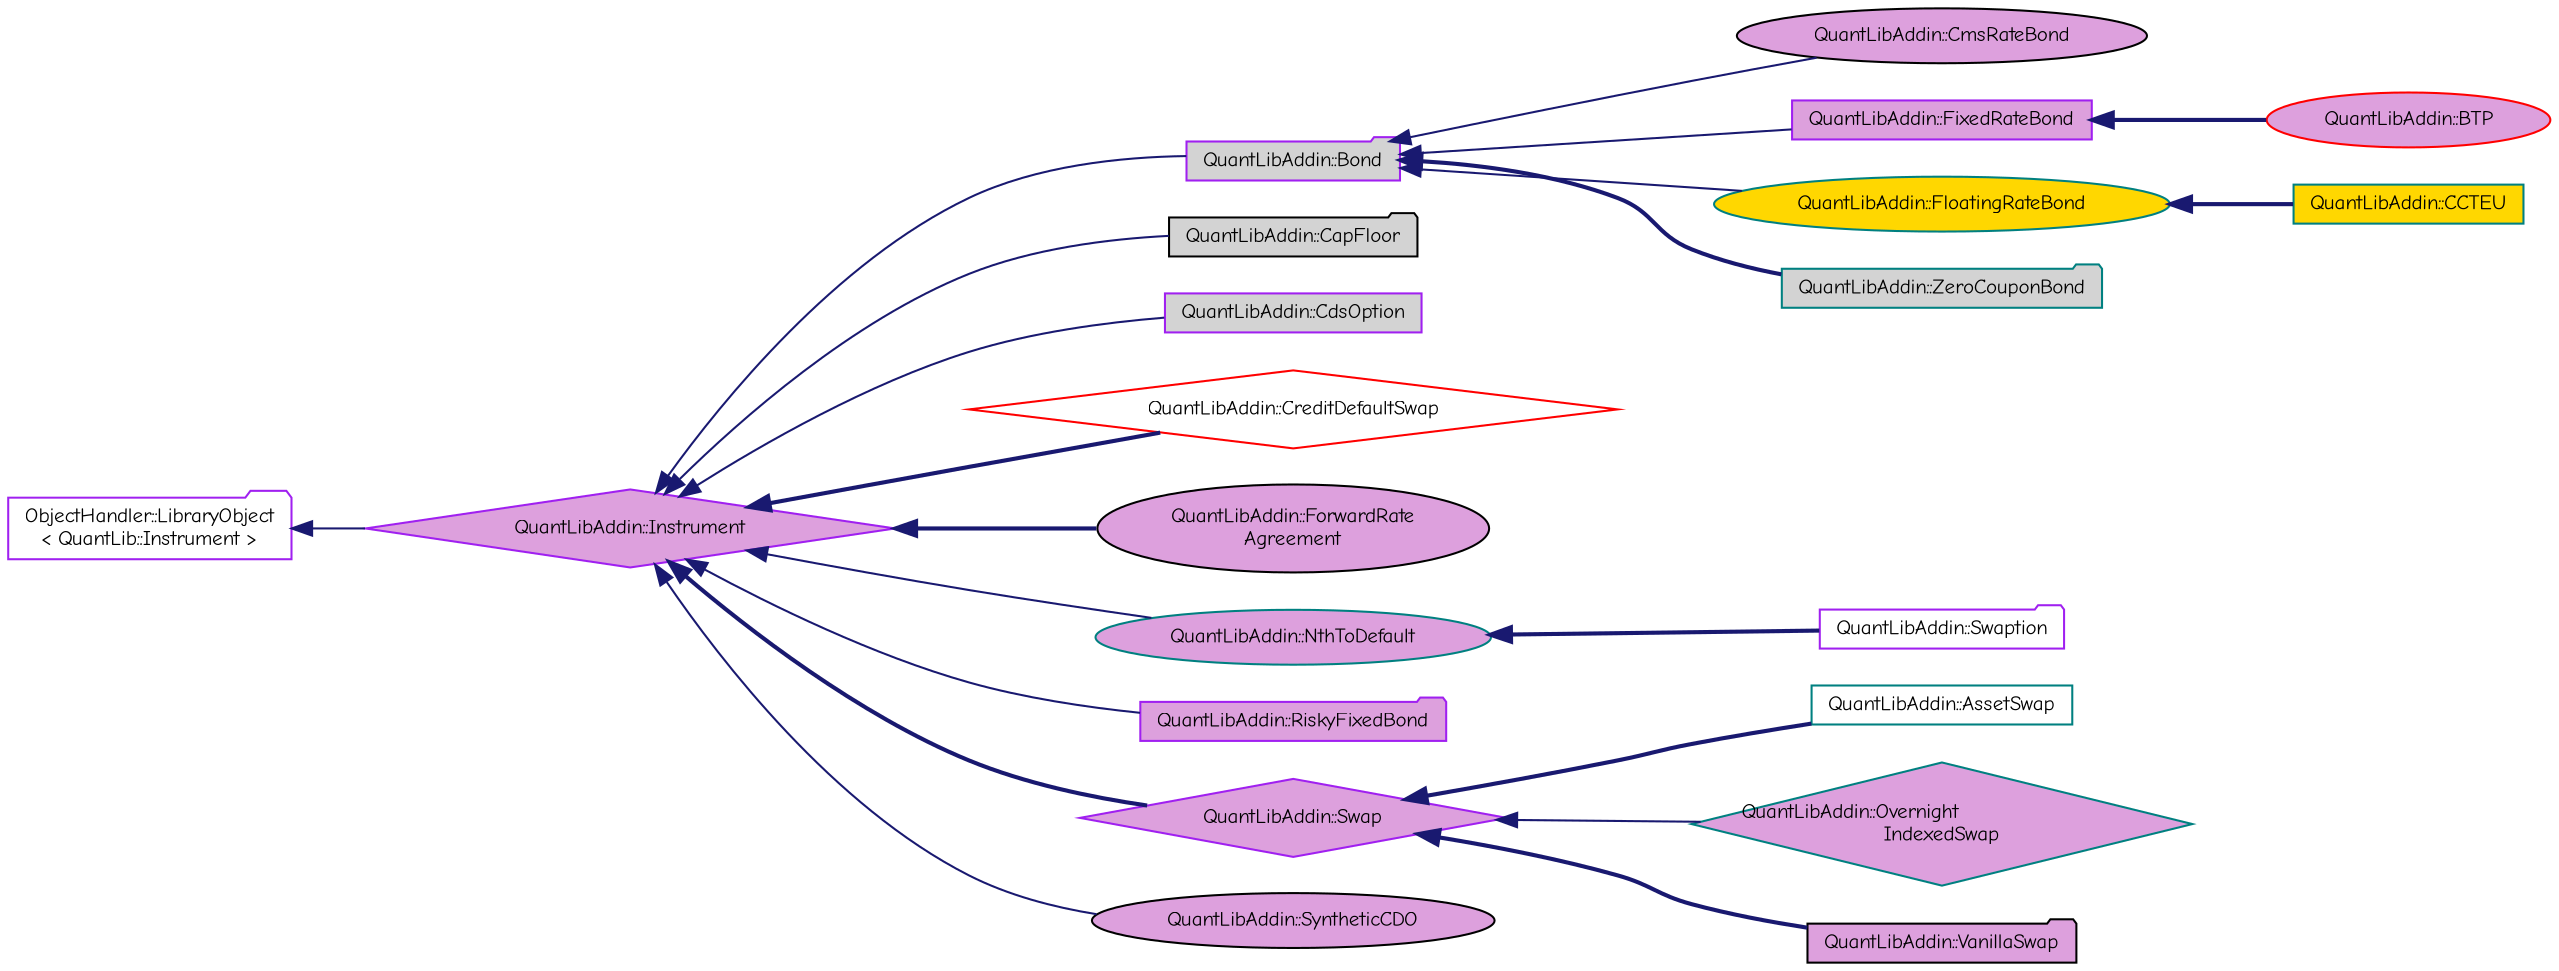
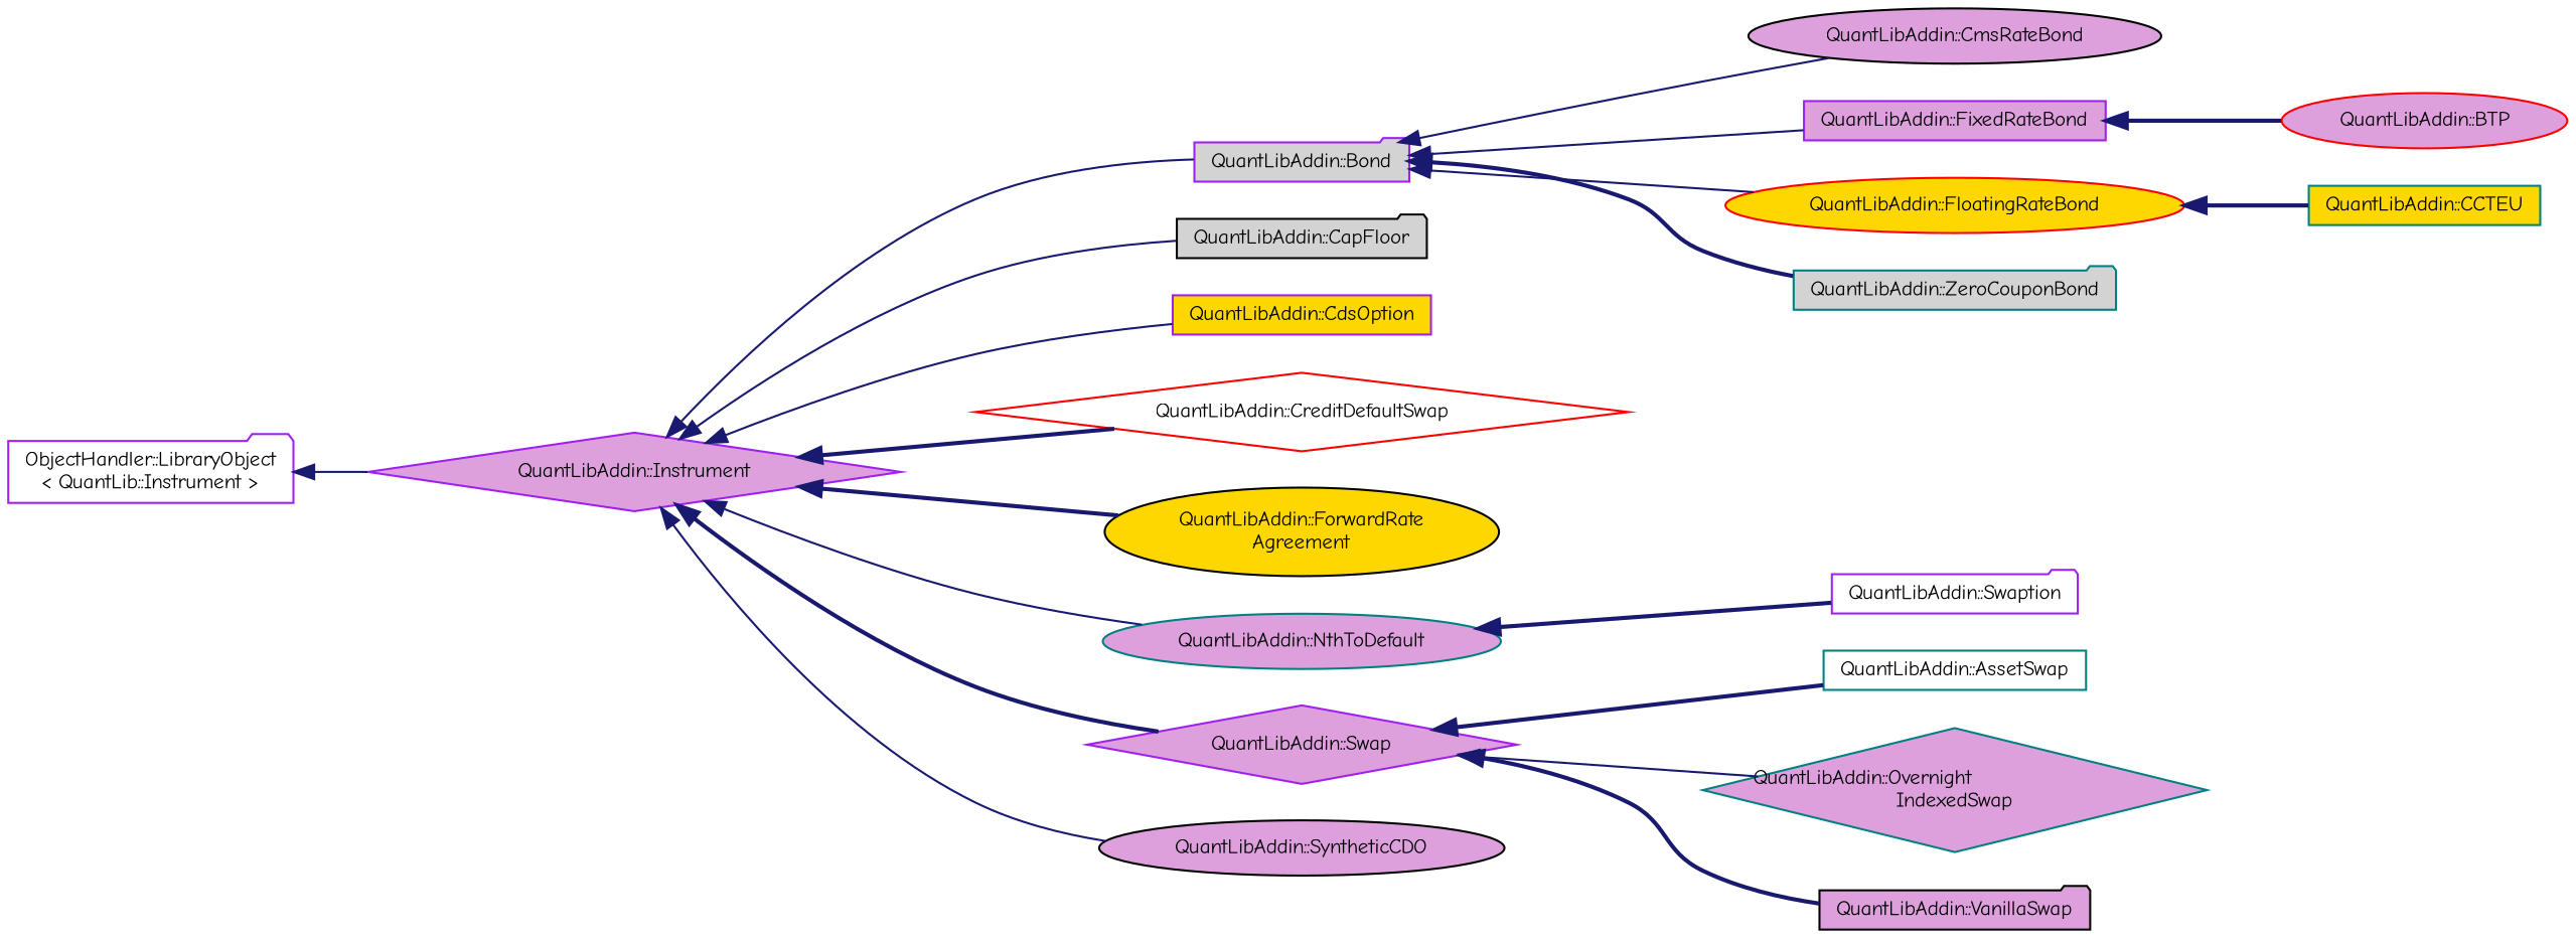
  digraph {
    fontname="Comic Neue"
    rankdir=LR
    node [color=purple fillcolor=plum fontname="Comic Neue" fontsize=10 shape=folder style=filled]
    edge [color=midnightblue dir=back fontname="Comic Neue" fontsize=10 labelfontname=Helvetica labelfontsize=10 style=solid]
    n1 [fontcolor=black height=0.2 label="QuantLibAddin::Instrument" shape=diamond width=0.4]
    n2 [fillcolor=lightgrey height=0.2 label="QuantLibAddin::Bond" width=0.4]
    n3 [color=black fillcolor=lightgrey height=0.2 label="QuantLibAddin::CapFloor" width=0.4]
-   n4 [fillcolor=lightgrey height=0.2 label="QuantLibAddin::CdsOption" shape=box width=0.4]
+   n4 [fillcolor=gold height=0.2 label="QuantLibAddin::CdsOption" shape=box width=0.4]
    n5 [color=red fillcolor=white height=0.2 label="QuantLibAddin::CreditDefaultSwap" shape=diamond width=0.4]
-   n6 [color=black height=0.2 label="QuantLibAddin::ForwardRate\lAgreement" shape=ellipse width=0.4]
+   n6 [color=black fillcolor=gold height=0.2 label="QuantLibAddin::ForwardRate\lAgreement" shape=ellipse width=0.4]
    n7 [color=teal height=0.2 label="QuantLibAddin::NthToDefault" shape=ellipse width=0.4]
-   n8 [height=0.2 label="QuantLibAddin::RiskyFixedBond" width=0.4]
    n9 [height=0.2 label="QuantLibAddin::Swap" shape=diamond width=0.4]
    n10 [color=black height=0.2 label="QuantLibAddin::SyntheticCDO" shape=ellipse width=0.4]
    n11 [color=black height=0.2 label="QuantLibAddin::CmsRateBond" shape=ellipse width=0.4]
    n12 [height=0.2 label="QuantLibAddin::FixedRateBond" shape=box width=0.4]
-   n13 [color=teal fillcolor=gold height=0.2 label="QuantLibAddin::FloatingRateBond" shape=ellipse width=0.4]
+   n13 [color=red fillcolor=gold height=0.2 label="QuantLibAddin::FloatingRateBond" shape=ellipse width=0.4]
    n14 [color=teal fillcolor=lightgrey height=0.2 label="QuantLibAddin::ZeroCouponBond" width=0.4]
    n15 [fillcolor=white height=0.2 label="QuantLibAddin::Swaption" width=0.4]
    n16 [color=teal fillcolor=white height=0.2 label="QuantLibAddin::AssetSwap" shape=box width=0.4]
    n17 [color=teal height=0.2 label="QuantLibAddin::Overnight\lIndexedSwap" shape=diamond width=0.4]
    n18 [color=black height=0.2 label="QuantLibAddin::VanillaSwap" width=0.4]
    n19 [fillcolor=white height=0.2 label="ObjectHandler::LibraryObject\l\< QuantLib::Instrument \>" width=0.4]
    n20 [color=red height=0.2 label="QuantLibAddin::BTP" shape=ellipse width=0.4]
    n21 [color=teal fillcolor=gold height=0.2 label="QuantLibAddin::CCTEU" shape=box width=0.4]
    n1 -> n2
    n1 -> n3
    n1 -> n4
    n1 -> n5 [style=bold]
    n1 -> n6 [style=bold]
    n1 -> n7
-   n1 -> n8
    n1 -> n9 [style=bold]
    n1 -> n10
    n2 -> n11
    n2 -> n12
    n2 -> n13
    n2 -> n14 [style=bold]
    n7 -> n15 [style=bold]
    n9 -> n16 [style=bold]
    n9 -> n17
    n9 -> n18 [style=bold]
    n12 -> n20 [style=bold]
    n13 -> n21 [style=bold]
    n19 -> n1
  }
